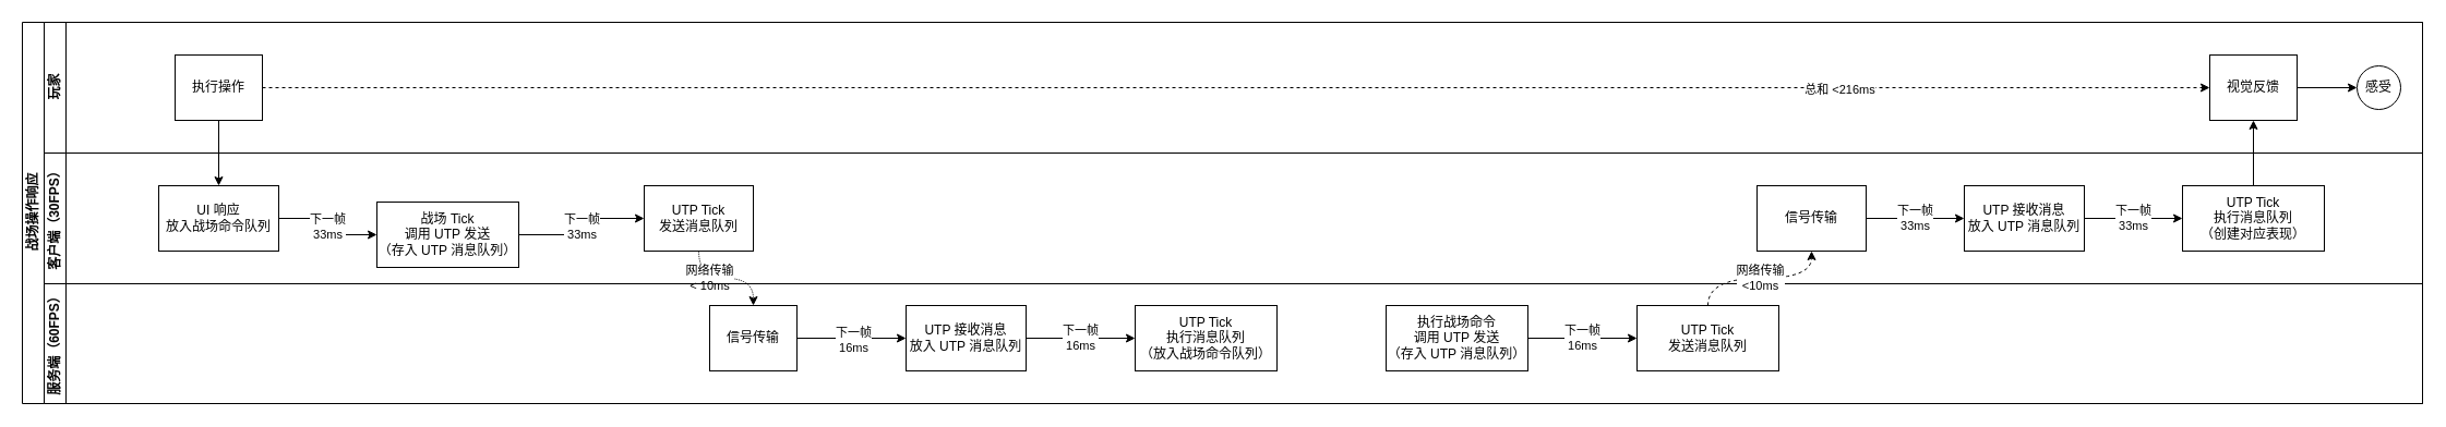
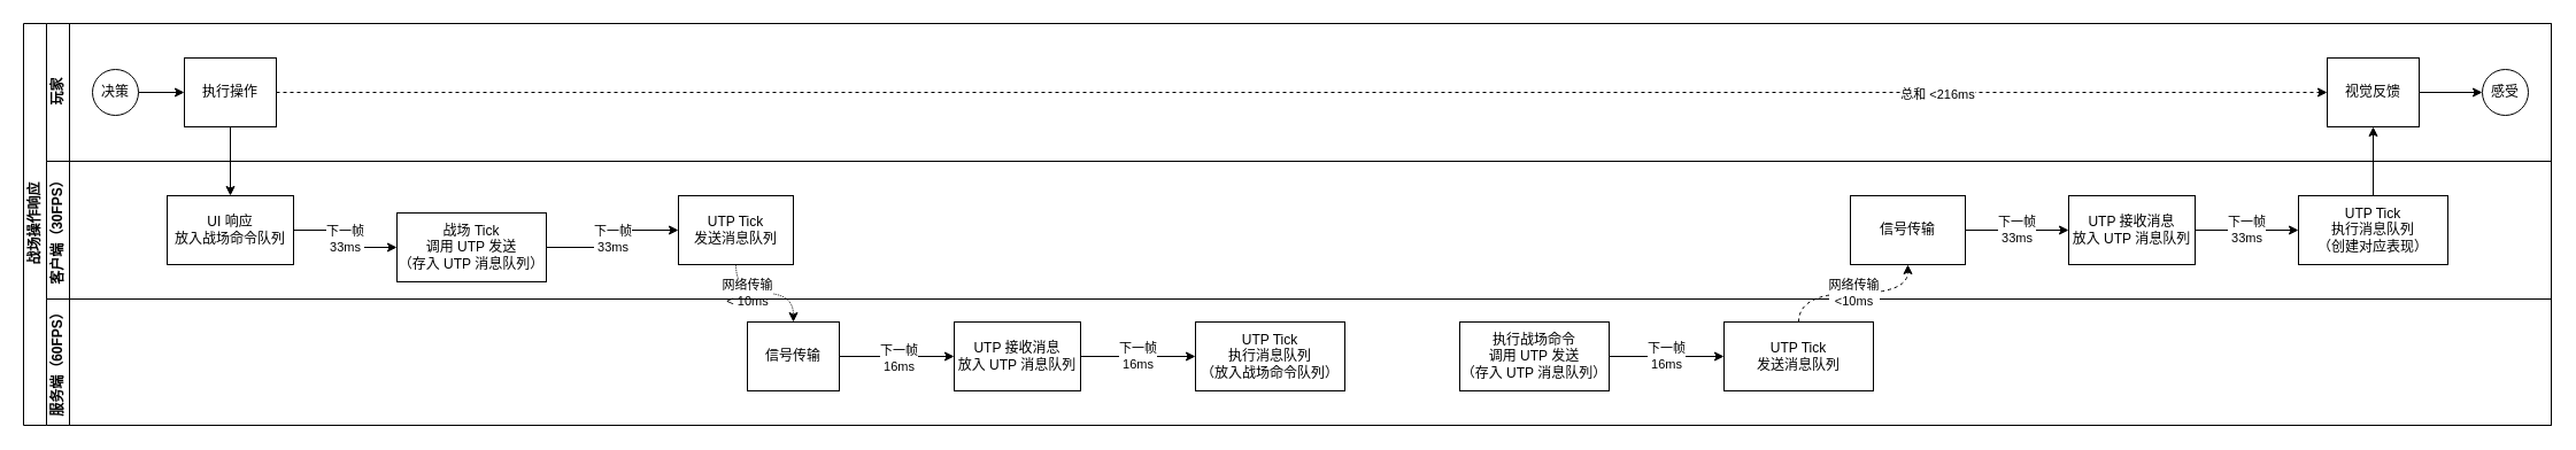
  <mxCell id="0" />
  <mxCell id="1" parent="0" />
  <mxCell id="2" value="战场操作响应" style="swimlane;html=1;childLayout=stackLayout;resizeParent=1;resizeParentMax=0;horizontal=0;startSize=20;horizontalStack=0;" parent="1" vertex="1"><mxGeometry x="20" y="20" width="2200" height="350" as="geometry"><mxRectangle x="120" y="120" width="30" height="50" as="alternateBounds" /></mxGeometry></mxCell>
  <mxCell id="3" value="玩家" style="swimlane;html=1;startSize=20;horizontal=0;" parent="2" vertex="1"><mxGeometry x="20" width="2180" height="120" as="geometry" /></mxCell>
+ <mxCell id="4" value="" style="edgeStyle=orthogonalEdgeStyle;rounded=0;orthogonalLoop=1;jettySize=auto;html=1;" parent="3" source="5" target="8" edge="1"><mxGeometry relative="1" as="geometry" /></mxCell>
+ <mxCell id="5" value="决策" style="ellipse;whiteSpace=wrap;html=1;" parent="3" vertex="1"><mxGeometry x="40" y="40" width="40" height="40" as="geometry" /></mxCell>
  <mxCell id="6" style="edgeStyle=orthogonalEdgeStyle;rounded=0;orthogonalLoop=1;jettySize=auto;html=1;exitX=1;exitY=0.5;exitDx=0;exitDy=0;entryX=0;entryY=0.5;entryDx=0;entryDy=0;dashed=1;" edge="1" parent="3" source="8" target="10"><mxGeometry relative="1" as="geometry" /></mxCell>
  <mxCell id="7" value="总和 &amp;lt;216ms" style="edgeLabel;html=1;align=center;verticalAlign=middle;resizable=0;points=[];" vertex="1" connectable="0" parent="6"><mxGeometry x="0.619" relative="1" as="geometry"><mxPoint y="1" as="offset" /></mxGeometry></mxCell>
  <mxCell id="8" value="执行操作" style="rounded=0;whiteSpace=wrap;html=1;fontFamily=Helvetica;fontSize=12;fontColor=#000000;align=center;" parent="3" vertex="1"><mxGeometry x="120" y="30" width="80" height="60" as="geometry" /></mxCell>
  <mxCell id="9" value="" style="edgeStyle=orthogonalEdgeStyle;rounded=0;orthogonalLoop=1;jettySize=auto;html=1;endArrow=classic;endFill=1;" parent="3" source="10" target="11" edge="1"><mxGeometry relative="1" as="geometry" /></mxCell>
  <mxCell id="10" value="视觉反馈" style="rounded=0;whiteSpace=wrap;html=1;fontFamily=Helvetica;fontSize=12;fontColor=#000000;align=center;" parent="3" vertex="1"><mxGeometry x="1985" y="30" width="80" height="60" as="geometry" /></mxCell>
  <mxCell id="11" value="感受" style="ellipse;whiteSpace=wrap;html=1;" parent="3" vertex="1"><mxGeometry x="2120" y="40" width="40" height="40" as="geometry" /></mxCell>
  <mxCell id="12" value="客户端（30FPS）" style="swimlane;html=1;startSize=20;horizontal=0;" parent="2" vertex="1"><mxGeometry x="20" y="120" width="2180" height="120" as="geometry" /></mxCell>
  <mxCell id="13" value="下一帧&lt;br&gt;33ms" style="edgeStyle=orthogonalEdgeStyle;rounded=0;orthogonalLoop=1;jettySize=auto;html=1;exitX=1;exitY=0.5;exitDx=0;exitDy=0;entryX=0;entryY=0.5;entryDx=0;entryDy=0;" edge="1" parent="12" source="14" target="16"><mxGeometry relative="1" as="geometry" /></mxCell>
  <mxCell id="14" value="UI 响应&lt;br&gt;放入战场命令队列" style="rounded=0;whiteSpace=wrap;html=1;fontFamily=Helvetica;fontSize=12;fontColor=#000000;align=center;" parent="12" vertex="1"><mxGeometry x="105" y="30" width="110" height="60" as="geometry" /></mxCell>
  <mxCell id="15" value="下一帧&lt;br&gt;33ms" style="edgeStyle=orthogonalEdgeStyle;rounded=0;orthogonalLoop=1;jettySize=auto;html=1;exitX=1;exitY=0.5;exitDx=0;exitDy=0;entryX=0;entryY=0.5;entryDx=0;entryDy=0;" edge="1" parent="12" source="16" target="17"><mxGeometry relative="1" as="geometry" /></mxCell>
  <mxCell id="16" value="战场 Tick&lt;br&gt;调用 UTP 发送&lt;br&gt;（存入 UTP 消息队列）" style="rounded=0;whiteSpace=wrap;html=1;fontFamily=Helvetica;fontSize=12;fontColor=#000000;align=center;" vertex="1" parent="12"><mxGeometry x="305" y="45" width="130" height="60" as="geometry" /></mxCell>
  <mxCell id="17" value="UTP Tick&lt;br&gt;发送消息队列" style="rounded=0;whiteSpace=wrap;html=1;fontFamily=Helvetica;fontSize=12;fontColor=#000000;align=center;" vertex="1" parent="12"><mxGeometry x="550" y="30" width="100" height="60" as="geometry" /></mxCell>
  <mxCell id="18" value="下一帧&lt;br&gt;33ms" style="edgeStyle=none;rounded=0;orthogonalLoop=1;jettySize=auto;html=1;exitX=1;exitY=0.5;exitDx=0;exitDy=0;entryX=0;entryY=0.5;entryDx=0;entryDy=0;elbow=vertical;" edge="1" parent="12" source="19" target="21"><mxGeometry relative="1" as="geometry" /></mxCell>
  <mxCell id="19" value="信号传输" style="rounded=0;whiteSpace=wrap;html=1;fontFamily=Helvetica;fontSize=12;fontColor=#000000;align=center;" vertex="1" parent="12"><mxGeometry x="1570" y="30" width="100" height="60" as="geometry" /></mxCell>
  <mxCell id="20" value="下一帧&lt;br&gt;33ms" style="edgeStyle=none;rounded=0;orthogonalLoop=1;jettySize=auto;html=1;exitX=1;exitY=0.5;exitDx=0;exitDy=0;entryX=0;entryY=0.5;entryDx=0;entryDy=0;elbow=vertical;" edge="1" parent="12" source="21" target="22"><mxGeometry relative="1" as="geometry" /></mxCell>
  <mxCell id="21" value="UTP 接收消息&lt;br&gt;放入 UTP 消息队列" style="rounded=0;whiteSpace=wrap;html=1;fontFamily=Helvetica;fontSize=12;fontColor=#000000;align=center;" vertex="1" parent="12"><mxGeometry x="1760" y="30" width="110" height="60" as="geometry" /></mxCell>
  <mxCell id="22" value="UTP Tick&lt;br&gt;执行消息队列&lt;br&gt;（创建对应表现）" style="rounded=0;whiteSpace=wrap;html=1;fontFamily=Helvetica;fontSize=12;fontColor=#000000;align=center;" vertex="1" parent="12"><mxGeometry x="1960" y="30" width="130" height="60" as="geometry" /></mxCell>
  <mxCell id="23" style="edgeStyle=orthogonalEdgeStyle;rounded=0;orthogonalLoop=1;jettySize=auto;html=1;exitX=0.5;exitY=1;exitDx=0;exitDy=0;entryX=0.5;entryY=0;entryDx=0;entryDy=0;" edge="1" parent="2" source="8" target="14"><mxGeometry relative="1" as="geometry" /></mxCell>
  <mxCell id="24" style="edgeStyle=orthogonalEdgeStyle;rounded=0;orthogonalLoop=1;jettySize=auto;html=1;exitX=0.5;exitY=1;exitDx=0;exitDy=0;entryX=0.5;entryY=0;entryDx=0;entryDy=0;elbow=vertical;dashed=1;dashPattern=1 1;curved=1;" edge="1" parent="2" source="17" target="29"><mxGeometry relative="1" as="geometry" /></mxCell>
  <mxCell id="25" value="网络传输&lt;br&gt;&amp;lt; 10ms" style="edgeLabel;html=1;align=center;verticalAlign=middle;resizable=0;points=[];" vertex="1" connectable="0" parent="24"><mxGeometry x="-0.329" y="1" relative="1" as="geometry"><mxPoint as="offset" /></mxGeometry></mxCell>
  <mxCell id="26" value="服务端（60FPS）" style="swimlane;html=1;startSize=20;horizontal=0;" parent="2" vertex="1"><mxGeometry x="20" y="240" width="2180" height="110" as="geometry" /></mxCell>
  <mxCell id="27" style="rounded=0;orthogonalLoop=1;jettySize=auto;html=1;exitX=1;exitY=0.5;exitDx=0;exitDy=0;entryX=0;entryY=0.5;entryDx=0;entryDy=0;elbow=vertical;" edge="1" parent="26" source="29" target="31"><mxGeometry relative="1" as="geometry" /></mxCell>
  <mxCell id="28" value="下一帧&lt;br&gt;16ms" style="edgeLabel;html=1;align=center;verticalAlign=middle;resizable=0;points=[];" vertex="1" connectable="0" parent="27"><mxGeometry x="0.022" relative="1" as="geometry"><mxPoint y="1" as="offset" /></mxGeometry></mxCell>
  <mxCell id="29" value="信号传输" style="rounded=0;whiteSpace=wrap;html=1;fontFamily=Helvetica;fontSize=12;fontColor=#000000;align=center;" parent="26" vertex="1"><mxGeometry x="610" y="20" width="80" height="60" as="geometry" /></mxCell>
  <mxCell id="30" value="下一帧&lt;br&gt;16ms" style="edgeStyle=none;rounded=0;orthogonalLoop=1;jettySize=auto;html=1;exitX=1;exitY=0.5;exitDx=0;exitDy=0;elbow=vertical;" edge="1" parent="26" source="31" target="32"><mxGeometry relative="1" as="geometry" /></mxCell>
  <mxCell id="31" value="UTP 接收消息&lt;br&gt;放入 UTP 消息队列" style="rounded=0;whiteSpace=wrap;html=1;fontFamily=Helvetica;fontSize=12;fontColor=#000000;align=center;" vertex="1" parent="26"><mxGeometry x="790" y="20" width="110" height="60" as="geometry" /></mxCell>
  <mxCell id="32" value="UTP Tick&lt;br&gt;执行消息队列&lt;br&gt;（放入战场命令队列）" style="rounded=0;whiteSpace=wrap;html=1;fontFamily=Helvetica;fontSize=12;fontColor=#000000;align=center;" vertex="1" parent="26"><mxGeometry x="1000" y="20" width="130" height="60" as="geometry" /></mxCell>
  <mxCell id="33" value="下一帧&lt;br&gt;16ms" style="edgeStyle=none;rounded=0;orthogonalLoop=1;jettySize=auto;html=1;exitX=1;exitY=0.5;exitDx=0;exitDy=0;entryX=0;entryY=0.5;entryDx=0;entryDy=0;elbow=vertical;" edge="1" parent="26" source="34" target="35"><mxGeometry relative="1" as="geometry" /></mxCell>
  <mxCell id="34" value="执行战场命令&lt;br&gt;调用 UTP 发送&lt;br&gt;（存入 UTP 消息队列）" style="rounded=0;whiteSpace=wrap;html=1;fontFamily=Helvetica;fontSize=12;fontColor=#000000;align=center;" vertex="1" parent="26"><mxGeometry x="1230" y="20" width="130" height="60" as="geometry" /></mxCell>
  <mxCell id="35" value="UTP Tick&lt;br&gt;发送消息队列" style="rounded=0;whiteSpace=wrap;html=1;fontFamily=Helvetica;fontSize=12;fontColor=#000000;align=center;" vertex="1" parent="26"><mxGeometry x="1460" y="20" width="130" height="60" as="geometry" /></mxCell>
  <mxCell id="36" style="edgeStyle=none;rounded=0;orthogonalLoop=1;jettySize=auto;html=1;exitX=0.5;exitY=0;exitDx=0;exitDy=0;entryX=0.5;entryY=1;entryDx=0;entryDy=0;elbow=vertical;" edge="1" parent="2" source="22" target="10"><mxGeometry relative="1" as="geometry" /></mxCell>
  <mxCell id="37" value="网络传输&lt;br&gt;&amp;lt;10ms" style="edgeStyle=orthogonalEdgeStyle;rounded=0;orthogonalLoop=1;jettySize=auto;html=1;exitX=0.5;exitY=0;exitDx=0;exitDy=0;entryX=0.5;entryY=1;entryDx=0;entryDy=0;elbow=vertical;curved=1;dashed=1;" edge="1" parent="2" source="35" target="19"><mxGeometry relative="1" as="geometry" /></mxCell>
